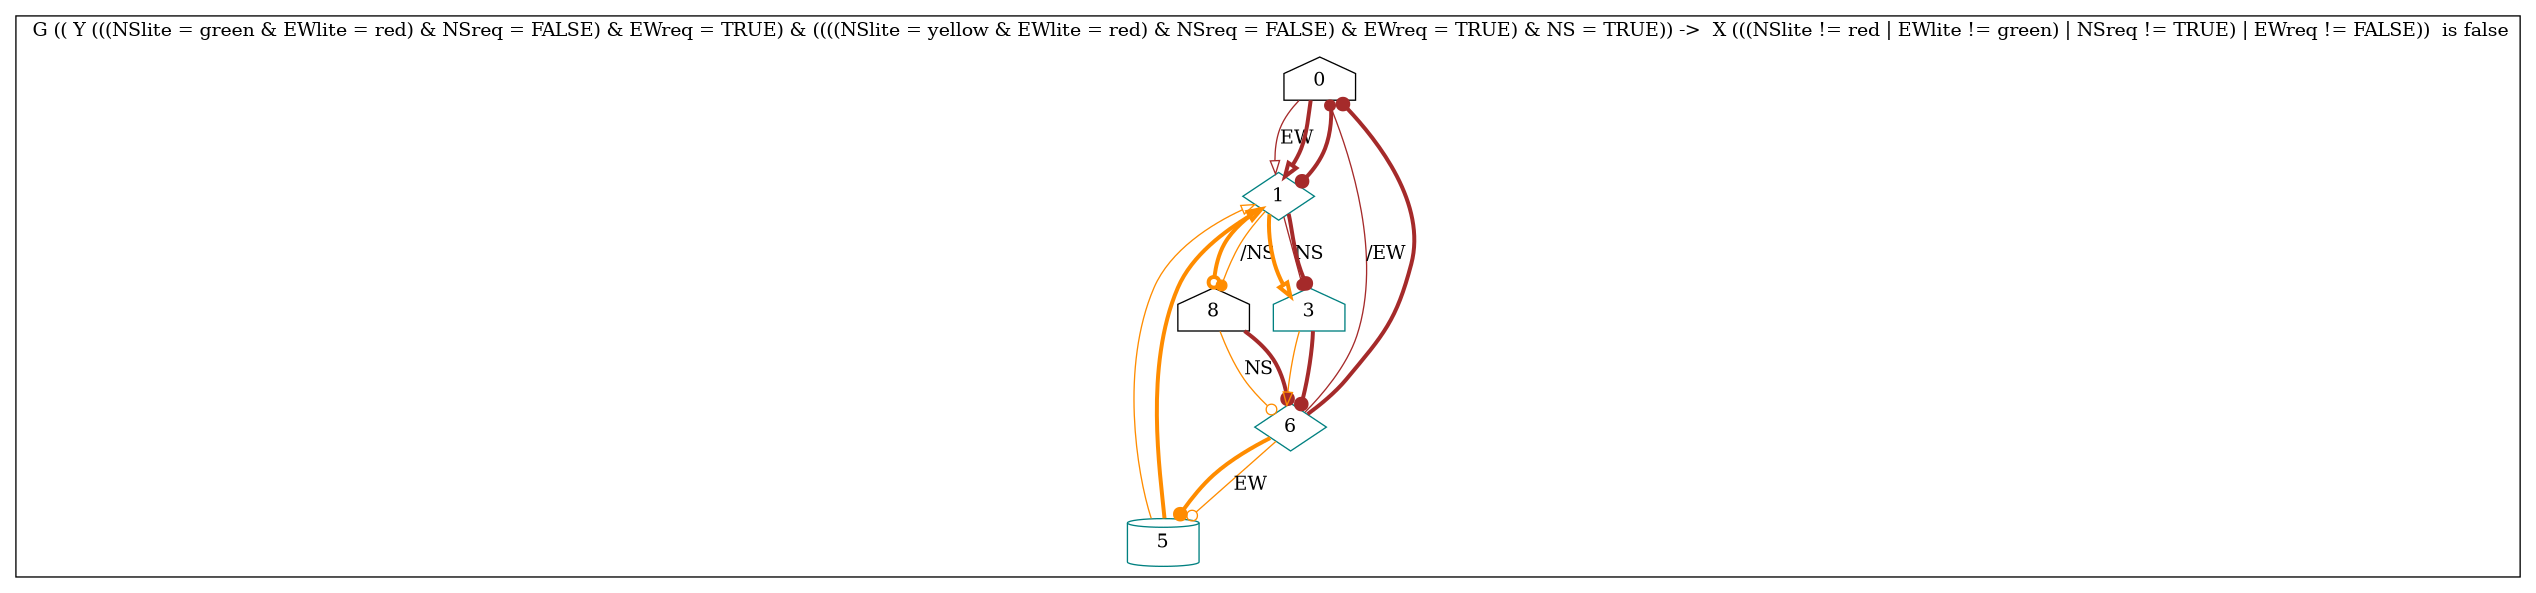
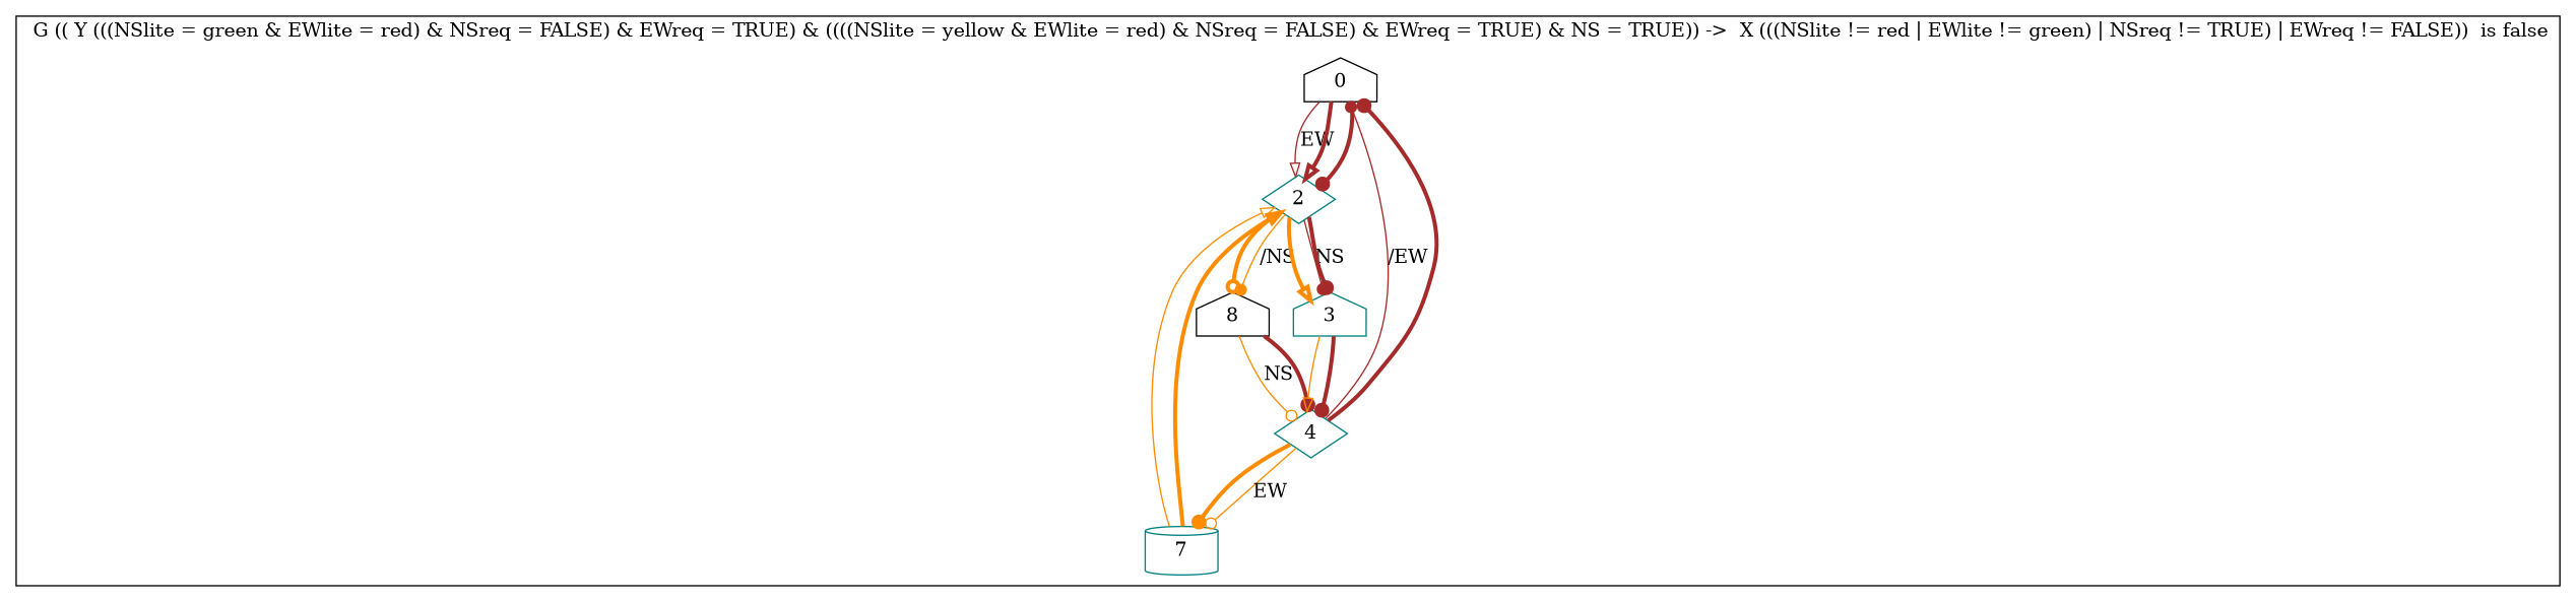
  digraph {
    node [color=teal shape=house]
    edge [arrowhead=dot color=brown penwidth=3.0]
    0 [color=black]
-   1 [shape=diamond]
+   1 [shape=diamond label=2]
    n3 [color=black label=8]
    3
-   4 [shape=diamond label=6]
-   5 [shape=cylinder]
+   4 [shape=diamond]
+   5 [shape=cylinder label=7]
    subgraph cluster_1 {
      label=" G (( Y (((NSlite = green & EWlite = red) & NSreq = FALSE) & EWreq = TRUE) & ((((NSlite = yellow & EWlite = red) & NSreq = FALSE) & EWreq = TRUE) & NS = TRUE)) ->  X (((NSlite != red | EWlite != green) | NSreq != TRUE) | EWreq != FALSE))  is false"
      0
      1
      n3
      3
      4
      5
    }
    0 -> 1 [arrowhead=onormal label=EW penwidth=""]
    0 -> 1 [arrowhead=onormal]
    0 -> 1
    1 -> n3 [color=darkorange label="/NS" penwidth=""]
    1 -> n3 [arrowhead=odot color=darkorange]
    1 -> 3 [label=NS penwidth=""]
    1 -> 3 [arrowhead=onormal color=darkorange]
    1 -> 3
    n3 -> 4 [arrowhead=odot color=darkorange label=NS penwidth=""]
    n3 -> 4
    3 -> 4 [arrowhead=onormal color=darkorange penwidth=""]
    3 -> 4
    4 -> 0 [label="/EW" penwidth=""]
    4 -> 0
    4 -> 5 [arrowhead=odot color=darkorange label=EW penwidth=""]
    4 -> 5 [color=darkorange]
    5 -> 1 [arrowhead=onormal color=darkorange penwidth=""]
    5 -> 1 [arrowhead=onormal color=darkorange]
  }
